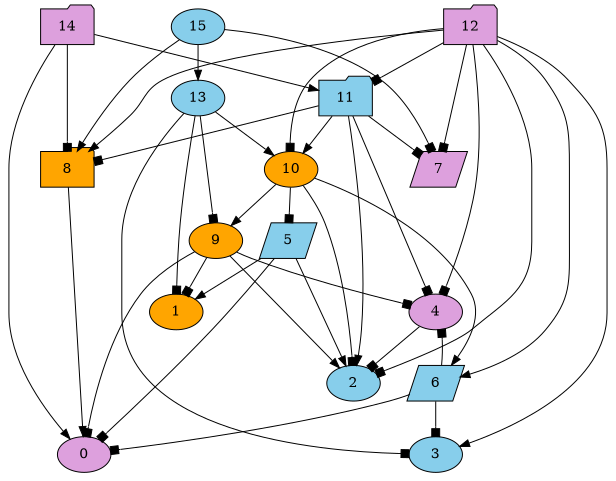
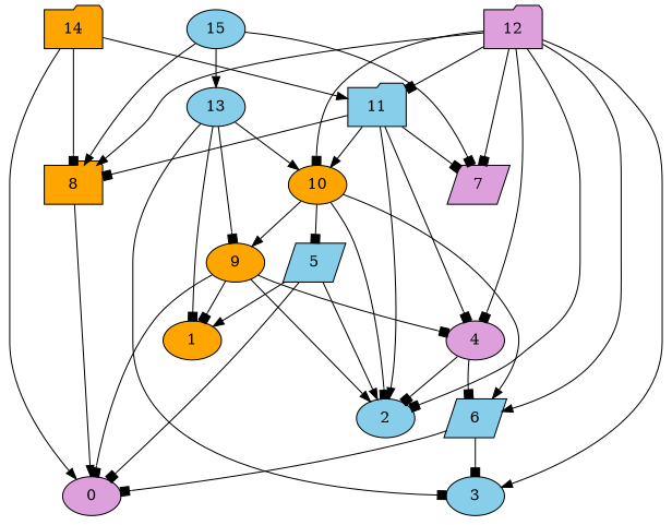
  digraph {
    node [Weight=12 fillcolor=skyblue shape=ellipse style=filled]
    edge [Weight=3 arrowhead=box]
-   14 [fillcolor=plum shape=folder]
+   14 [fillcolor=orange shape=folder]
    11 [Weight=14 shape=folder]
    8 [Weight=9 fillcolor=orange shape=folder]
    0 [Weight=16 fillcolor=plum]
    7 [fillcolor=plum shape=parallelogram]
    10 [Weight=9 fillcolor=orange]
    4 [Weight=21 fillcolor=plum]
    2
    15 [Weight=14]
    13
    3 [Weight=23]
    1 [Weight=19 fillcolor=orange]
    9 [Weight=9 fillcolor=orange]
    12 [fillcolor=plum shape=folder]
    6 [Weight=5 shape=parallelogram]
    5 [Weight=5 shape=parallelogram]
    14 -> 11 [Weight=10 arrowhead=normal]
    14 -> 8 [Weight=4]
    14 -> 0 [arrowhead=normal]
    11 -> 8
    11 -> 7 [Weight=7]
    11 -> 10 [Weight=2 arrowhead=normal]
    11 -> 4
    11 -> 2 [arrowhead=normal]
    8 -> 0 [arrowhead=normal]
    10 -> 2 [Weight=9]
    10 -> 9 [Weight=6 arrowhead=normal]
    10 -> 6 [Weight=8 arrowhead=normal]
    10 -> 5 [Weight=2]
    4 -> 2 [Weight=2]
    15 -> 8 [Weight=8 arrowhead=normal]
    15 -> 7
    15 -> 13 [Weight=6 arrowhead=normal]
    13 -> 10 [Weight=2 arrowhead=normal]
    13 -> 3
    13 -> 1 [Weight=9]
    13 -> 9 [Weight=8]
    9 -> 0 [Weight=9]
    9 -> 4 [Weight=8]
    9 -> 2 [Weight=4 arrowhead=normal]
    9 -> 1
    12 -> 11 [Weight=4]
    12 -> 8 [Weight=7 arrowhead=normal]
    12 -> 7 [Weight=8]
    12 -> 10 [Weight=6]
    12 -> 4 [Weight=5]
    12 -> 2 [Weight=7]
    12 -> 3 [Weight=6 arrowhead=normal]
    12 -> 6 [Weight=7 arrowhead=normal]
    6 -> 0
-   6 -> 4
+   4 -> 6
    6 -> 3 [Weight=6]
    5 -> 0 [Weight=9]
    5 -> 2 [Weight=2 arrowhead=normal]
    5 -> 1 [arrowhead=normal]
  }
